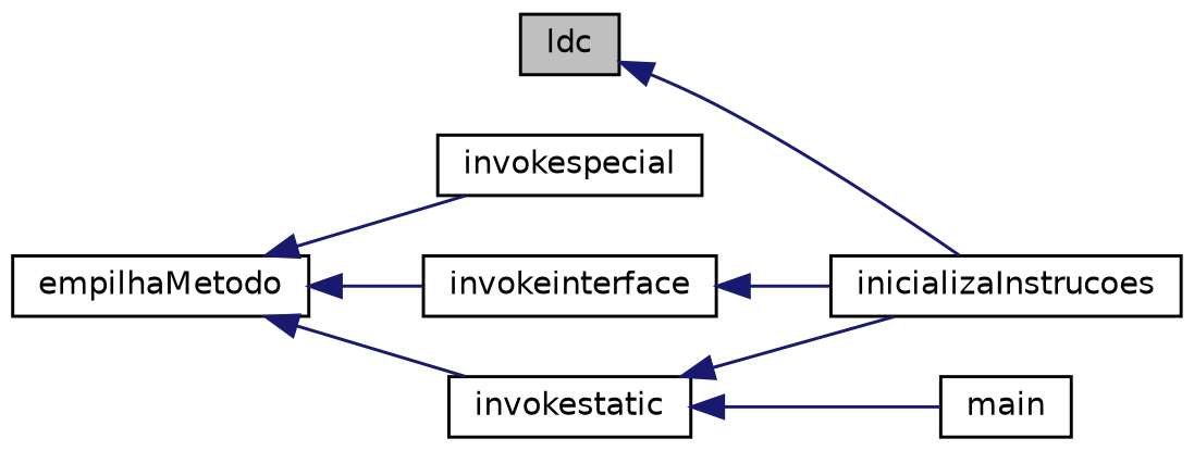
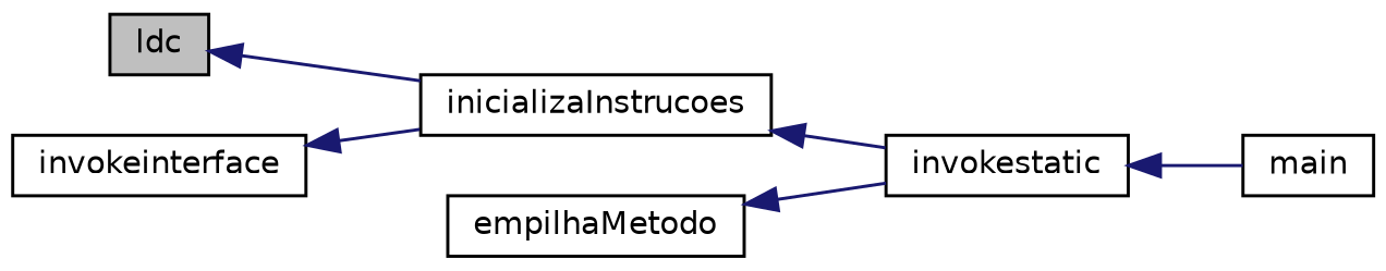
  digraph {
    rankdir=LR
    node [color=black fillcolor=white fontname=Helvetica fontsize=10 shape=record style=filled]
    edge [color=midnightblue dir=back fontname=Helvetica fontsize=10 labelfontname=Helvetica labelfontsize=10 style=solid]
    n1 [fillcolor=grey75 fontcolor=black height=0.2 label=ldc width=0.4]
    n2 [height=0.2 label=inicializaInstrucoes width=0.4]
    n3 [height=0.2 label=empilhaMetodo width=0.4]
-   n4 [height=0.2 label=invokespecial width=0.4]
    n5 [height=0.2 label=invokestatic width=0.4]
    n6 [height=0.2 label=invokeinterface width=0.4]
    n7 [height=0.2 label=main width=0.4]
    n1 -> n2
-   n3 -> n4
    n3 -> n5
-   n3 -> n6
-   n5 -> n2
+   n2 -> n5
    n5 -> n7
    n6 -> n2
  }
